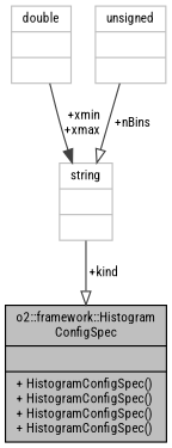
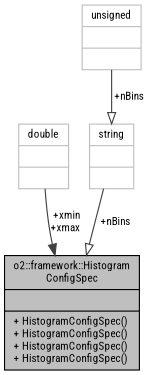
  digraph {
    fontname="Roboto Condensed"
    node [color=grey75 fontname="Roboto Condensed" fontsize=10 shape=record]
    edge [arrowhead=onormal color=grey25 fontname="Roboto Condensed" fontsize=10 labelfontname=Helvetica labelfontsize=10 style=solid]
    n1 [color=black fillcolor=grey75 fontcolor=black height=0.2 label="{o2::framework::Histogram\lConfigSpec\n||+ HistogramConfigSpec()\l+ HistogramConfigSpec()\l+ HistogramConfigSpec()\l+ HistogramConfigSpec()\l}" style=filled width=0.4]
    n2 [height=0.2 label="{double\n||}" width=0.4]
    n3 [height=0.2 label="{string\n||}" width=0.4]
    n4 [height=0.2 label="{unsigned\n||}" width=0.4]
-   n2 -> n3 [arrowhead=normal label=" +xmin\n+xmax"]
-   n3 -> n1 [label=" +kind"]
+   n2 -> n1 [arrowhead=normal label=" +xmin\n+xmax"]
+   n3 -> n1 [label=" +nBins"]
    n4 -> n3 [label=" +nBins"]
  }
